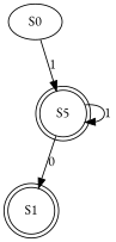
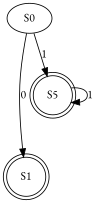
  digraph {
    fontname="EB Garamond"
    node [fontname="EB Garamond" shape=doublecircle]
    edge [fontname="EB Garamond"]
    n1 [label=S0 shape=""]
    n2 [label=S1]
    n3 [label=S5]
-   n3 -> n2 [label=0]
+   n1 -> n2 [label=0]
    n1 -> n3 [label=1]
    n3 -> n3 [label=1]
  }
